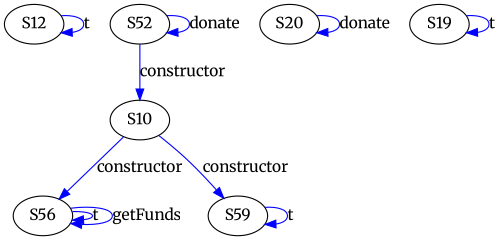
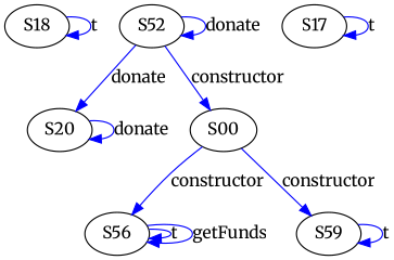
  digraph {
    fontname=Merriweather
    node [fontname=Merriweather]
    edge [color=blue fontname=Merriweather]
-   S18 [label=S12]
+   S18
    n2 [label=S56]
    S20
-   S17 [label=S19]
+   S17
    S52
-   S00 [label=S10]
+   S00
    S59
    S18 -> S18 [label=t]
    n2 -> n2 [label=t]
    n2 -> n2 [label=getFunds]
    S20 -> S20 [label=donate]
    S17 -> S17 [label=t]
+   S52 -> S20 [label=donate]
    S52 -> S52 [label=donate]
    S52 -> S00 [label=constructor]
    S00 -> n2 [label=constructor]
    S00 -> S59 [label=constructor]
    S59 -> S59 [label=t]
  }
